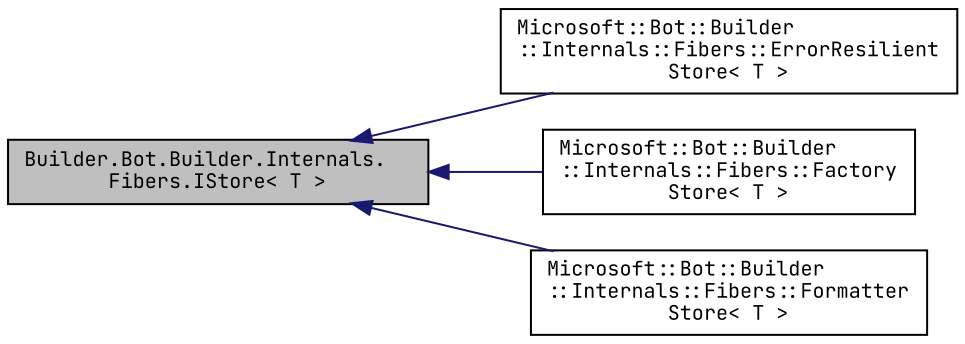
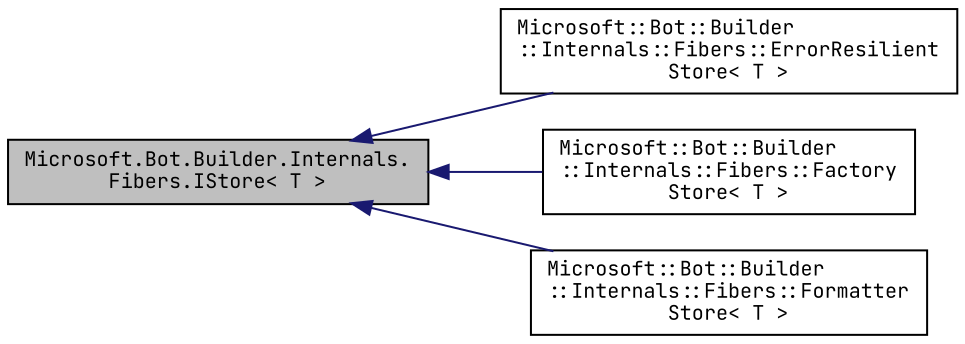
  digraph {
    rankdir=LR
    fontname="JetBrains Mono"
    node [color=black fillcolor=white fontname="JetBrains Mono" fontsize=10 shape=record style=filled]
    edge [color=midnightblue dir=back fontname="JetBrains Mono" fontsize=10 labelfontname=Helvetica labelfontsize=10 style=solid]
-   n1 [fillcolor=grey75 fontcolor=black height=0.2 label="Builder.Bot.Builder.Internals.\lFibers.IStore\< T \>" width=0.4]
+   n1 [fillcolor=grey75 fontcolor=black height=0.2 label="Microsoft.Bot.Builder.Internals.\lFibers.IStore\< T \>" width=0.4]
    n2 [height=0.2 label="Microsoft::Bot::Builder\l::Internals::Fibers::ErrorResilient\lStore\< T \>" width=0.4]
    n3 [height=0.2 label="Microsoft::Bot::Builder\l::Internals::Fibers::Factory\lStore\< T \>" width=0.4]
    n4 [height=0.2 label="Microsoft::Bot::Builder\l::Internals::Fibers::Formatter\lStore\< T \>" width=0.4]
    n1 -> n2
    n1 -> n3
    n1 -> n4
  }
